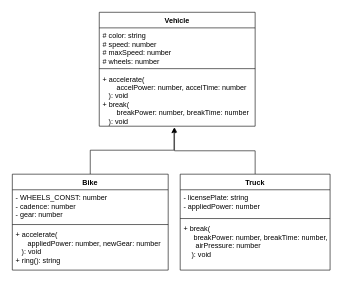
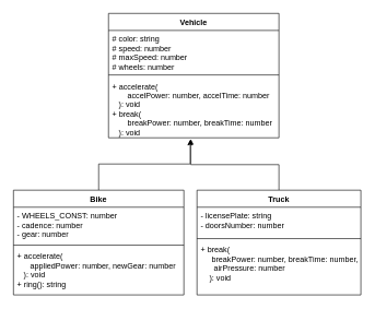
  <mxCell id="0" />
  <mxCell id="1" parent="0" />
  <mxCell id="2" value="Vehicle" style="swimlane;fontStyle=1;align=center;verticalAlign=top;childLayout=stackLayout;horizontal=1;startSize=26;horizontalStack=0;resizeParent=1;resizeParentMax=0;resizeLast=0;collapsible=1;marginBottom=0;" parent="1" vertex="1"><mxGeometry x="165" y="20" width="260" height="190" as="geometry" /></mxCell>
  <mxCell id="3" value="# color: string&#10;# speed: number&#10;# maxSpeed: number&#10;# wheels: number" style="text;strokeColor=none;fillColor=none;align=left;verticalAlign=top;spacingLeft=4;spacingRight=4;overflow=hidden;rotatable=0;points=[[0,0.5],[1,0.5]];portConstraint=eastwest;" parent="2" vertex="1"><mxGeometry y="26" width="260" height="64" as="geometry" /></mxCell>
  <mxCell id="4" value="" style="line;strokeWidth=1;fillColor=none;align=left;verticalAlign=middle;spacingTop=-1;spacingLeft=3;spacingRight=3;rotatable=0;labelPosition=right;points=[];portConstraint=eastwest;strokeColor=inherit;" parent="2" vertex="1"><mxGeometry y="90" width="260" height="8" as="geometry" /></mxCell>
  <mxCell id="5" value="+ accelerate(&#10;       accelPower: number, accelTime: number&#10;   ): void&#10;+ break(&#10;       breakPower: number, breakTime: number&#10;   ): void" style="text;strokeColor=none;fillColor=none;align=left;verticalAlign=top;spacingLeft=4;spacingRight=4;overflow=hidden;rotatable=0;points=[[0,0.5],[1,0.5]];portConstraint=eastwest;" parent="2" vertex="1"><mxGeometry y="98" width="260" height="92" as="geometry" /></mxCell>
  <mxCell id="6" style="edgeStyle=elbowEdgeStyle;shape=connector;rounded=0;elbow=vertical;html=1;entryX=0.479;entryY=1.034;entryDx=0;entryDy=0;entryPerimeter=0;labelBackgroundColor=default;strokeColor=default;fontFamily=Helvetica;fontSize=11;fontColor=default;endArrow=classic;exitX=0.5;exitY=0;exitDx=0;exitDy=0;" parent="1" source="7" target="5" edge="1"><mxGeometry relative="1" as="geometry"><Array as="points"><mxPoint x="220" y="250" /></Array></mxGeometry></mxCell>
  <mxCell id="7" value="Bike" style="swimlane;fontStyle=1;align=center;verticalAlign=top;childLayout=stackLayout;horizontal=1;startSize=26;horizontalStack=0;resizeParent=1;resizeParentMax=0;resizeLast=0;collapsible=1;marginBottom=0;" parent="1" vertex="1"><mxGeometry x="20" y="290" width="260" height="160" as="geometry" /></mxCell>
  <mxCell id="8" value="- WHEELS_CONST: number&#10;- cadence: number&#10;- gear: number" style="text;strokeColor=none;fillColor=none;align=left;verticalAlign=top;spacingLeft=4;spacingRight=4;overflow=hidden;rotatable=0;points=[[0,0.5],[1,0.5]];portConstraint=eastwest;" parent="7" vertex="1"><mxGeometry y="26" width="260" height="54" as="geometry" /></mxCell>
  <mxCell id="9" value="" style="line;strokeWidth=1;fillColor=none;align=left;verticalAlign=middle;spacingTop=-1;spacingLeft=3;spacingRight=3;rotatable=0;labelPosition=right;points=[];portConstraint=eastwest;strokeColor=inherit;" parent="7" vertex="1"><mxGeometry y="80" width="260" height="8" as="geometry" /></mxCell>
  <mxCell id="10" value="+ accelerate(&#10;      appliedPower: number, newGear: number&#10;   ): void&#10;+ ring(): string" style="text;strokeColor=none;fillColor=none;align=left;verticalAlign=top;spacingLeft=4;spacingRight=4;overflow=hidden;rotatable=0;points=[[0,0.5],[1,0.5]];portConstraint=eastwest;" parent="7" vertex="1"><mxGeometry y="88" width="260" height="72" as="geometry" /></mxCell>
  <mxCell id="11" style="edgeStyle=elbowEdgeStyle;html=1;entryX=0.483;entryY=1.022;entryDx=0;entryDy=0;entryPerimeter=0;elbow=vertical;rounded=0;" parent="1" source="12" target="5" edge="1"><mxGeometry relative="1" as="geometry" /></mxCell>
  <mxCell id="12" value="Truck" style="swimlane;fontStyle=1;align=center;verticalAlign=top;childLayout=stackLayout;horizontal=1;startSize=26;horizontalStack=0;resizeParent=1;resizeParentMax=0;resizeLast=0;collapsible=1;marginBottom=0;" parent="1" vertex="1"><mxGeometry x="300" y="290" width="250" height="160" as="geometry" /></mxCell>
- <mxCell id="13" value="- licensePlate: string&#10;- appliedPower: number" style="text;strokeColor=none;fillColor=none;align=left;verticalAlign=top;spacingLeft=4;spacingRight=4;overflow=hidden;rotatable=0;points=[[0,0.5],[1,0.5]];portConstraint=eastwest;" parent="12" vertex="1"><mxGeometry y="26" width="250" height="44" as="geometry" /></mxCell>
+ <mxCell id="13" value="- licensePlate: string&#10;- doorsNumber: number" style="text;strokeColor=none;fillColor=none;align=left;verticalAlign=top;spacingLeft=4;spacingRight=4;overflow=hidden;rotatable=0;points=[[0,0.5],[1,0.5]];portConstraint=eastwest;" parent="12" vertex="1"><mxGeometry y="26" width="250" height="44" as="geometry" /></mxCell>
  <mxCell id="14" value="" style="line;strokeWidth=1;fillColor=none;align=left;verticalAlign=middle;spacingTop=-1;spacingLeft=3;spacingRight=3;rotatable=0;labelPosition=right;points=[];portConstraint=eastwest;strokeColor=inherit;" parent="12" vertex="1"><mxGeometry y="70" width="250" height="8" as="geometry" /></mxCell>
  <mxCell id="15" value="+ break(&#10;      breakPower: number, breakTime: number,&#10;      airPressure: number&#10;    ): void&#10;" style="text;strokeColor=none;fillColor=none;align=left;verticalAlign=top;spacingLeft=4;spacingRight=4;overflow=hidden;rotatable=0;points=[[0,0.5],[1,0.5]];portConstraint=eastwest;" parent="12" vertex="1"><mxGeometry y="78" width="250" height="82" as="geometry" /></mxCell>
